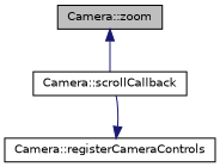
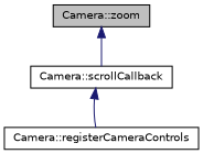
  digraph {
    fontname="DejaVu Sans"
    rankdir=TB
    node [color=black fillcolor=white fontname="DejaVu Sans" fontsize=10 shape=record style=filled]
    edge [color=midnightblue dir=back fontname="DejaVu Sans" fontsize=10 labelfontname=Helvetica labelfontsize=10 style=solid]
    n1 [fillcolor=grey75 fontcolor=black height=0.2 label="Camera::zoom" width=0.4]
    n2 [height=0.2 label="Camera::scrollCallback" width=0.4]
    n3 [height=0.2 label="Camera::registerCameraControls" width=0.4]
    n1 -> n2
-   n3 -> n2
+   n2 -> n3
  }
